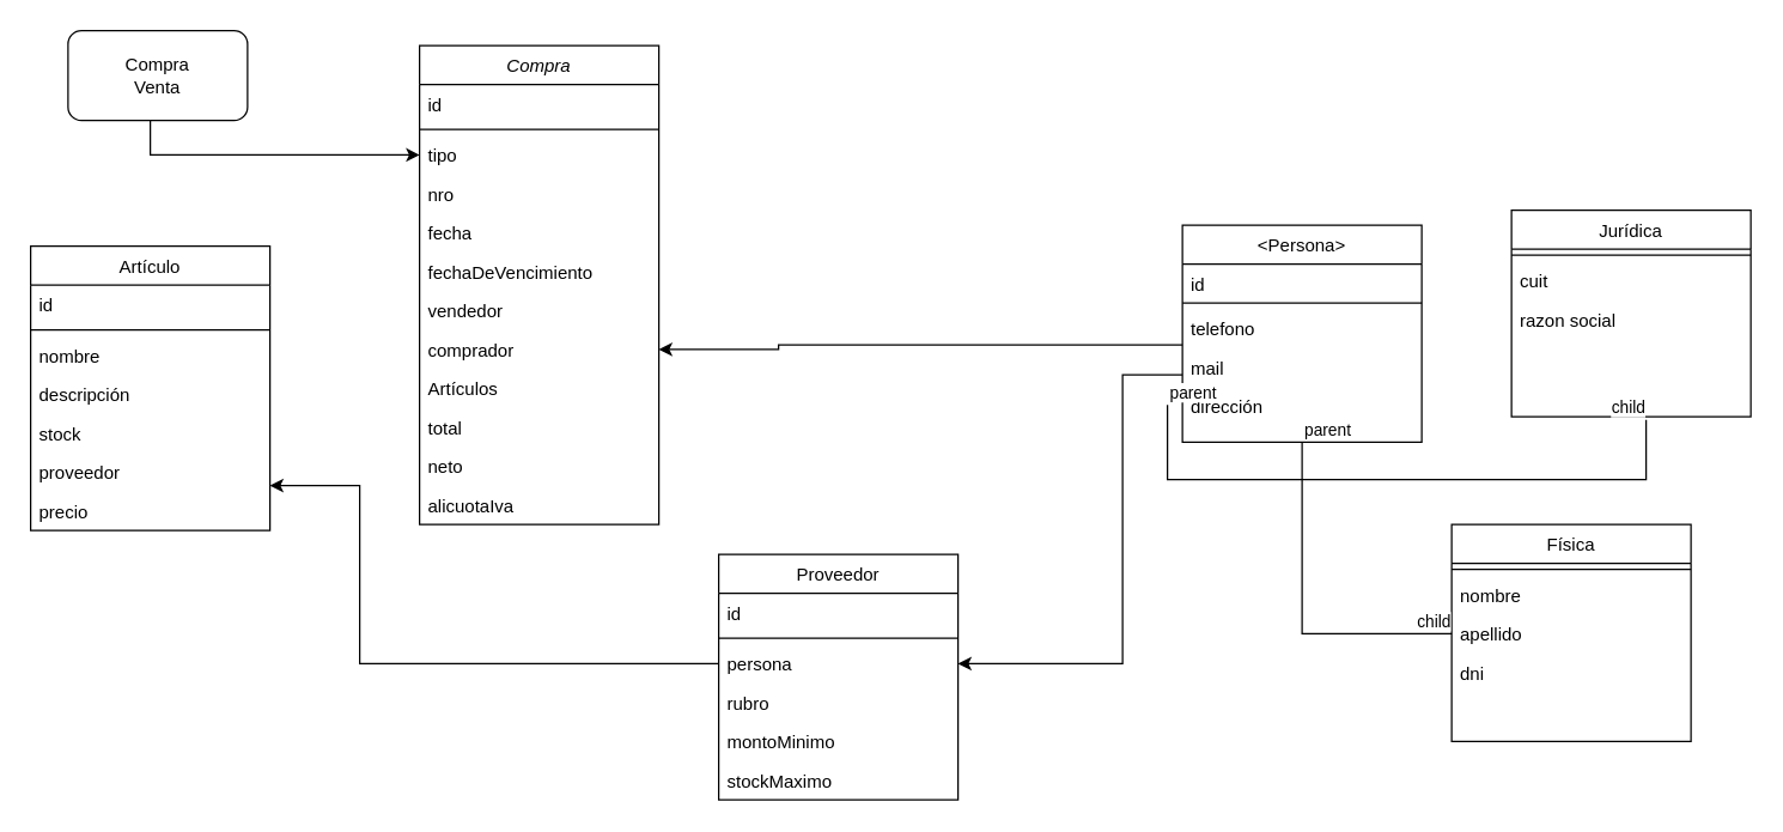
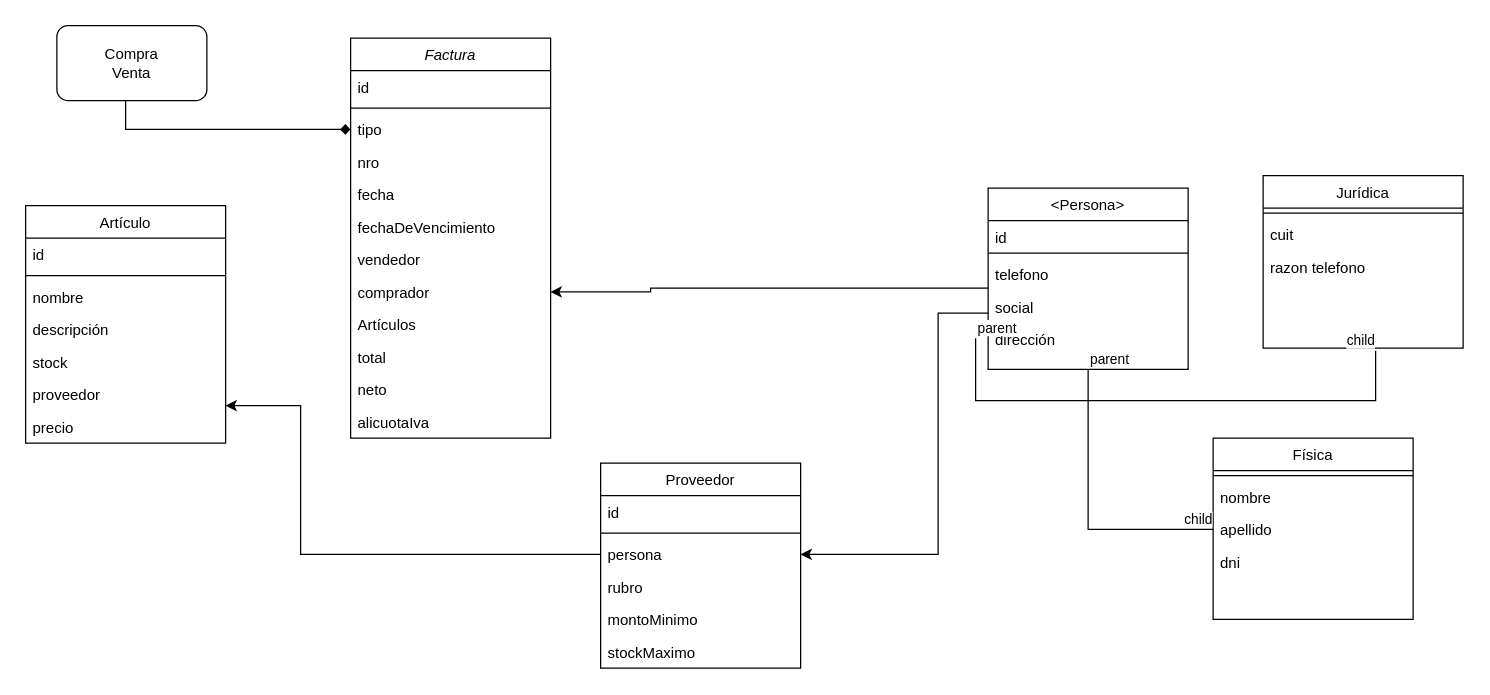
  <mxCell id="0" />
  <mxCell id="1" parent="0" />
- <mxCell id="2" value="Compra" style="swimlane;fontStyle=2;align=center;verticalAlign=top;childLayout=stackLayout;horizontal=1;startSize=26;horizontalStack=0;resizeParent=1;resizeLast=0;collapsible=1;marginBottom=0;rounded=0;shadow=0;strokeWidth=1;" parent="1" vertex="1"><mxGeometry x="280" y="30" width="160" height="320" as="geometry"><mxRectangle x="230" y="140" width="160" height="26" as="alternateBounds" /></mxGeometry></mxCell>
+ <mxCell id="2" value="Factura" style="swimlane;fontStyle=2;align=center;verticalAlign=top;childLayout=stackLayout;horizontal=1;startSize=26;horizontalStack=0;resizeParent=1;resizeLast=0;collapsible=1;marginBottom=0;rounded=0;shadow=0;strokeWidth=1;" parent="1" vertex="1"><mxGeometry x="280" y="30" width="160" height="320" as="geometry"><mxRectangle x="230" y="140" width="160" height="26" as="alternateBounds" /></mxGeometry></mxCell>
  <mxCell id="3" value="id " style="text;align=left;verticalAlign=top;spacingLeft=4;spacingRight=4;overflow=hidden;rotatable=0;points=[[0,0.5],[1,0.5]];portConstraint=eastwest;" parent="2" vertex="1"><mxGeometry y="26" width="160" height="26" as="geometry" /></mxCell>
  <mxCell id="4" value="" style="line;html=1;strokeWidth=1;align=left;verticalAlign=middle;spacingTop=-1;spacingLeft=3;spacingRight=3;rotatable=0;labelPosition=right;points=[];portConstraint=eastwest;" parent="2" vertex="1"><mxGeometry y="52" width="160" height="8" as="geometry" /></mxCell>
  <mxCell id="5" value="tipo" style="text;align=left;verticalAlign=top;spacingLeft=4;spacingRight=4;overflow=hidden;rotatable=0;points=[[0,0.5],[1,0.5]];portConstraint=eastwest;rounded=0;shadow=0;html=0;" parent="2" vertex="1"><mxGeometry y="60" width="160" height="26" as="geometry" /></mxCell>
  <mxCell id="6" value="nro" style="text;align=left;verticalAlign=top;spacingLeft=4;spacingRight=4;overflow=hidden;rotatable=0;points=[[0,0.5],[1,0.5]];portConstraint=eastwest;rounded=0;shadow=0;html=0;" parent="2" vertex="1"><mxGeometry y="86" width="160" height="26" as="geometry" /></mxCell>
  <mxCell id="7" value="fecha" style="text;align=left;verticalAlign=top;spacingLeft=4;spacingRight=4;overflow=hidden;rotatable=0;points=[[0,0.5],[1,0.5]];portConstraint=eastwest;" parent="2" vertex="1"><mxGeometry y="112" width="160" height="26" as="geometry" /></mxCell>
  <mxCell id="8" value="fechaDeVencimiento" style="text;align=left;verticalAlign=top;spacingLeft=4;spacingRight=4;overflow=hidden;rotatable=0;points=[[0,0.5],[1,0.5]];portConstraint=eastwest;rounded=0;shadow=0;html=0;" parent="2" vertex="1"><mxGeometry y="138" width="160" height="26" as="geometry" /></mxCell>
  <mxCell id="9" value="vendedor" style="text;align=left;verticalAlign=top;spacingLeft=4;spacingRight=4;overflow=hidden;rotatable=0;points=[[0,0.5],[1,0.5]];portConstraint=eastwest;rounded=0;shadow=0;html=0;" parent="2" vertex="1"><mxGeometry y="164" width="160" height="26" as="geometry" /></mxCell>
  <mxCell id="10" value="comprador" style="text;align=left;verticalAlign=top;spacingLeft=4;spacingRight=4;overflow=hidden;rotatable=0;points=[[0,0.5],[1,0.5]];portConstraint=eastwest;rounded=0;shadow=0;html=0;" parent="2" vertex="1"><mxGeometry y="190" width="160" height="26" as="geometry" /></mxCell>
  <mxCell id="11" value="Artículos" style="text;align=left;verticalAlign=top;spacingLeft=4;spacingRight=4;overflow=hidden;rotatable=0;points=[[0,0.5],[1,0.5]];portConstraint=eastwest;rounded=0;shadow=0;html=0;" parent="2" vertex="1"><mxGeometry y="216" width="160" height="26" as="geometry" /></mxCell>
  <mxCell id="12" value="total" style="text;align=left;verticalAlign=top;spacingLeft=4;spacingRight=4;overflow=hidden;rotatable=0;points=[[0,0.5],[1,0.5]];portConstraint=eastwest;rounded=0;shadow=0;html=0;" parent="2" vertex="1"><mxGeometry y="242" width="160" height="26" as="geometry" /></mxCell>
  <mxCell id="13" value="neto" style="text;align=left;verticalAlign=top;spacingLeft=4;spacingRight=4;overflow=hidden;rotatable=0;points=[[0,0.5],[1,0.5]];portConstraint=eastwest;rounded=0;shadow=0;html=0;" parent="2" vertex="1"><mxGeometry y="268" width="160" height="26" as="geometry" /></mxCell>
  <mxCell id="14" value="alicuotaIva" style="text;align=left;verticalAlign=top;spacingLeft=4;spacingRight=4;overflow=hidden;rotatable=0;points=[[0,0.5],[1,0.5]];portConstraint=eastwest;rounded=0;shadow=0;html=0;" parent="2" vertex="1"><mxGeometry y="294" width="160" height="26" as="geometry" /></mxCell>
  <mxCell id="15" value="Artículo" style="swimlane;fontStyle=0;align=center;verticalAlign=top;childLayout=stackLayout;horizontal=1;startSize=26;horizontalStack=0;resizeParent=1;resizeLast=0;collapsible=1;marginBottom=0;rounded=0;shadow=0;strokeWidth=1;" parent="1" vertex="1"><mxGeometry x="20" y="164" width="160" height="190" as="geometry"><mxRectangle x="130" y="380" width="160" height="26" as="alternateBounds" /></mxGeometry></mxCell>
  <mxCell id="16" value="id " style="text;align=left;verticalAlign=top;spacingLeft=4;spacingRight=4;overflow=hidden;rotatable=0;points=[[0,0.5],[1,0.5]];portConstraint=eastwest;" parent="15" vertex="1"><mxGeometry y="26" width="160" height="26" as="geometry" /></mxCell>
  <mxCell id="17" value="" style="line;html=1;strokeWidth=1;align=left;verticalAlign=middle;spacingTop=-1;spacingLeft=3;spacingRight=3;rotatable=0;labelPosition=right;points=[];portConstraint=eastwest;" parent="15" vertex="1"><mxGeometry y="52" width="160" height="8" as="geometry" /></mxCell>
  <mxCell id="18" value="nombre" style="text;align=left;verticalAlign=top;spacingLeft=4;spacingRight=4;overflow=hidden;rotatable=0;points=[[0,0.5],[1,0.5]];portConstraint=eastwest;rounded=0;shadow=0;html=0;" parent="15" vertex="1"><mxGeometry y="60" width="160" height="26" as="geometry" /></mxCell>
  <mxCell id="19" value="descripción" style="text;align=left;verticalAlign=top;spacingLeft=4;spacingRight=4;overflow=hidden;rotatable=0;points=[[0,0.5],[1,0.5]];portConstraint=eastwest;" parent="15" vertex="1"><mxGeometry y="86" width="160" height="26" as="geometry" /></mxCell>
  <mxCell id="20" value="stock" style="text;align=left;verticalAlign=top;spacingLeft=4;spacingRight=4;overflow=hidden;rotatable=0;points=[[0,0.5],[1,0.5]];portConstraint=eastwest;" parent="15" vertex="1"><mxGeometry y="112" width="160" height="26" as="geometry" /></mxCell>
  <mxCell id="21" value="proveedor" style="text;align=left;verticalAlign=top;spacingLeft=4;spacingRight=4;overflow=hidden;rotatable=0;points=[[0,0.5],[1,0.5]];portConstraint=eastwest;" vertex="1" parent="15"><mxGeometry y="138" width="160" height="26" as="geometry" /></mxCell>
  <mxCell id="22" value="precio" style="text;align=left;verticalAlign=top;spacingLeft=4;spacingRight=4;overflow=hidden;rotatable=0;points=[[0,0.5],[1,0.5]];portConstraint=eastwest;" parent="15" vertex="1"><mxGeometry y="164" width="160" height="26" as="geometry" /></mxCell>
  <mxCell id="23" value="Física" style="swimlane;fontStyle=0;align=center;verticalAlign=top;childLayout=stackLayout;horizontal=1;startSize=26;horizontalStack=0;resizeParent=1;resizeLast=0;collapsible=1;marginBottom=0;rounded=0;shadow=0;strokeWidth=1;" parent="1" vertex="1"><mxGeometry x="970" y="350" width="160" height="145" as="geometry"><mxRectangle x="340" y="380" width="170" height="26" as="alternateBounds" /></mxGeometry></mxCell>
  <mxCell id="24" value="" style="line;html=1;strokeWidth=1;align=left;verticalAlign=middle;spacingTop=-1;spacingLeft=3;spacingRight=3;rotatable=0;labelPosition=right;points=[];portConstraint=eastwest;" parent="23" vertex="1"><mxGeometry y="26" width="160" height="8" as="geometry" /></mxCell>
  <mxCell id="25" value="nombre" style="text;align=left;verticalAlign=top;spacingLeft=4;spacingRight=4;overflow=hidden;rotatable=0;points=[[0,0.5],[1,0.5]];portConstraint=eastwest;" parent="23" vertex="1"><mxGeometry y="34" width="160" height="26" as="geometry" /></mxCell>
  <mxCell id="26" value="apellido" style="text;align=left;verticalAlign=top;spacingLeft=4;spacingRight=4;overflow=hidden;rotatable=0;points=[[0,0.5],[1,0.5]];portConstraint=eastwest;" parent="23" vertex="1"><mxGeometry y="60" width="160" height="26" as="geometry" /></mxCell>
  <mxCell id="27" value="dni" style="text;align=left;verticalAlign=top;spacingLeft=4;spacingRight=4;overflow=hidden;rotatable=0;points=[[0,0.5],[1,0.5]];portConstraint=eastwest;" vertex="1" parent="23"><mxGeometry y="86" width="160" height="26" as="geometry" /></mxCell>
  <mxCell id="28" style="edgeStyle=orthogonalEdgeStyle;rounded=0;orthogonalLoop=1;jettySize=auto;html=1;" edge="1" parent="1" source="30" target="10"><mxGeometry relative="1" as="geometry"><Array as="points"><mxPoint x="520" y="230" /><mxPoint x="520" y="233" /></Array></mxGeometry></mxCell>
  <mxCell id="29" style="edgeStyle=orthogonalEdgeStyle;rounded=0;orthogonalLoop=1;jettySize=auto;html=1;" edge="1" parent="1" source="30" target="46"><mxGeometry relative="1" as="geometry"><Array as="points"><mxPoint x="750" y="250" /><mxPoint x="750" y="443" /></Array></mxGeometry></mxCell>
  <mxCell id="30" value="&lt;Persona&gt;" style="swimlane;fontStyle=0;align=center;verticalAlign=top;childLayout=stackLayout;horizontal=1;startSize=26;horizontalStack=0;resizeParent=1;resizeLast=0;collapsible=1;marginBottom=0;rounded=0;shadow=0;strokeWidth=1;" vertex="1" parent="1"><mxGeometry x="790" y="150" width="160" height="145" as="geometry"><mxRectangle x="340" y="380" width="170" height="26" as="alternateBounds" /></mxGeometry></mxCell>
  <mxCell id="31" value="id" style="text;align=left;verticalAlign=top;spacingLeft=4;spacingRight=4;overflow=hidden;rotatable=0;points=[[0,0.5],[1,0.5]];portConstraint=eastwest;" vertex="1" parent="30"><mxGeometry y="26" width="160" height="22" as="geometry" /></mxCell>
  <mxCell id="32" value="" style="line;html=1;strokeWidth=1;align=left;verticalAlign=middle;spacingTop=-1;spacingLeft=3;spacingRight=3;rotatable=0;labelPosition=right;points=[];portConstraint=eastwest;" vertex="1" parent="30"><mxGeometry y="48" width="160" height="8" as="geometry" /></mxCell>
  <mxCell id="33" value="telefono" style="text;align=left;verticalAlign=top;spacingLeft=4;spacingRight=4;overflow=hidden;rotatable=0;points=[[0,0.5],[1,0.5]];portConstraint=eastwest;" vertex="1" parent="30"><mxGeometry y="56" width="160" height="26" as="geometry" /></mxCell>
- <mxCell id="34" value="mail" style="text;align=left;verticalAlign=top;spacingLeft=4;spacingRight=4;overflow=hidden;rotatable=0;points=[[0,0.5],[1,0.5]];portConstraint=eastwest;" vertex="1" parent="30"><mxGeometry y="82" width="160" height="26" as="geometry" /></mxCell>
+ <mxCell id="34" value="social" style="text;align=left;verticalAlign=top;spacingLeft=4;spacingRight=4;overflow=hidden;rotatable=0;points=[[0,0.5],[1,0.5]];portConstraint=eastwest;" vertex="1" parent="30"><mxGeometry y="82" width="160" height="26" as="geometry" /></mxCell>
  <mxCell id="35" value="dirección" style="text;align=left;verticalAlign=top;spacingLeft=4;spacingRight=4;overflow=hidden;rotatable=0;points=[[0,0.5],[1,0.5]];portConstraint=eastwest;" vertex="1" parent="30"><mxGeometry y="108" width="160" height="26" as="geometry" /></mxCell>
- <mxCell id="36" style="edgeStyle=orthogonalEdgeStyle;rounded=0;orthogonalLoop=1;jettySize=auto;html=1;entryX=0;entryY=0.5;entryDx=0;entryDy=0;" edge="1" parent="1" source="37" target="5"><mxGeometry relative="1" as="geometry"><Array as="points"><mxPoint x="100" y="103" /></Array></mxGeometry></mxCell>
+ <mxCell id="36" style="edgeStyle=orthogonalEdgeStyle;rounded=0;orthogonalLoop=1;jettySize=auto;html=1;entryX=0;entryY=0.5;entryDx=0;entryDy=0;endArrow=diamond;" edge="1" parent="1" source="37" target="5"><mxGeometry relative="1" as="geometry"><Array as="points"><mxPoint x="100" y="103" /></Array></mxGeometry></mxCell>
  <mxCell id="37" value="Compra&lt;br&gt;Venta" style="rounded=1;whiteSpace=wrap;html=1;" vertex="1" parent="1"><mxGeometry x="45" y="20" width="120" height="60" as="geometry" /></mxCell>
  <mxCell id="38" value="Jurídica" style="swimlane;fontStyle=0;align=center;verticalAlign=top;childLayout=stackLayout;horizontal=1;startSize=26;horizontalStack=0;resizeParent=1;resizeLast=0;collapsible=1;marginBottom=0;rounded=0;shadow=0;strokeWidth=1;" vertex="1" parent="1"><mxGeometry x="1010" y="140" width="160" height="138" as="geometry"><mxRectangle x="340" y="380" width="170" height="26" as="alternateBounds" /></mxGeometry></mxCell>
  <mxCell id="39" value="" style="line;html=1;strokeWidth=1;align=left;verticalAlign=middle;spacingTop=-1;spacingLeft=3;spacingRight=3;rotatable=0;labelPosition=right;points=[];portConstraint=eastwest;" vertex="1" parent="38"><mxGeometry y="26" width="160" height="8" as="geometry" /></mxCell>
  <mxCell id="40" value="cuit" style="text;align=left;verticalAlign=top;spacingLeft=4;spacingRight=4;overflow=hidden;rotatable=0;points=[[0,0.5],[1,0.5]];portConstraint=eastwest;" vertex="1" parent="38"><mxGeometry y="34" width="160" height="26" as="geometry" /></mxCell>
- <mxCell id="41" value="razon social" style="text;align=left;verticalAlign=top;spacingLeft=4;spacingRight=4;overflow=hidden;rotatable=0;points=[[0,0.5],[1,0.5]];portConstraint=eastwest;" vertex="1" parent="38"><mxGeometry y="60" width="160" height="26" as="geometry" /></mxCell>
+ <mxCell id="41" value="razon telefono" style="text;align=left;verticalAlign=top;spacingLeft=4;spacingRight=4;overflow=hidden;rotatable=0;points=[[0,0.5],[1,0.5]];portConstraint=eastwest;" vertex="1" parent="38"><mxGeometry y="60" width="160" height="26" as="geometry" /></mxCell>
  <mxCell id="42" style="edgeStyle=orthogonalEdgeStyle;rounded=0;orthogonalLoop=1;jettySize=auto;html=1;entryX=1;entryY=-0.154;entryDx=0;entryDy=0;entryPerimeter=0;" edge="1" parent="1" source="43" target="22"><mxGeometry relative="1" as="geometry"><Array as="points"><mxPoint x="240" y="443" /><mxPoint x="240" y="324" /></Array></mxGeometry></mxCell>
  <mxCell id="43" value="Proveedor" style="swimlane;fontStyle=0;align=center;verticalAlign=top;childLayout=stackLayout;horizontal=1;startSize=26;horizontalStack=0;resizeParent=1;resizeLast=0;collapsible=1;marginBottom=0;rounded=0;shadow=0;strokeWidth=1;" vertex="1" parent="1"><mxGeometry x="480" y="370" width="160" height="164" as="geometry"><mxRectangle x="340" y="380" width="170" height="26" as="alternateBounds" /></mxGeometry></mxCell>
  <mxCell id="44" value="id" style="text;align=left;verticalAlign=top;spacingLeft=4;spacingRight=4;overflow=hidden;rotatable=0;points=[[0,0.5],[1,0.5]];portConstraint=eastwest;" vertex="1" parent="43"><mxGeometry y="26" width="160" height="26" as="geometry" /></mxCell>
  <mxCell id="45" value="" style="line;html=1;strokeWidth=1;align=left;verticalAlign=middle;spacingTop=-1;spacingLeft=3;spacingRight=3;rotatable=0;labelPosition=right;points=[];portConstraint=eastwest;" vertex="1" parent="43"><mxGeometry y="52" width="160" height="8" as="geometry" /></mxCell>
  <mxCell id="46" value="persona" style="text;align=left;verticalAlign=top;spacingLeft=4;spacingRight=4;overflow=hidden;rotatable=0;points=[[0,0.5],[1,0.5]];portConstraint=eastwest;rounded=0;shadow=0;html=0;" vertex="1" parent="43"><mxGeometry y="60" width="160" height="26" as="geometry" /></mxCell>
  <mxCell id="47" value="rubro" style="text;align=left;verticalAlign=top;spacingLeft=4;spacingRight=4;overflow=hidden;rotatable=0;points=[[0,0.5],[1,0.5]];portConstraint=eastwest;rounded=0;shadow=0;html=0;" vertex="1" parent="43"><mxGeometry y="86" width="160" height="26" as="geometry" /></mxCell>
  <mxCell id="48" value="montoMinimo" style="text;align=left;verticalAlign=top;spacingLeft=4;spacingRight=4;overflow=hidden;rotatable=0;points=[[0,0.5],[1,0.5]];portConstraint=eastwest;rounded=0;shadow=0;html=0;" vertex="1" parent="43"><mxGeometry y="112" width="160" height="26" as="geometry" /></mxCell>
  <mxCell id="49" value="stockMaximo" style="text;align=left;verticalAlign=top;spacingLeft=4;spacingRight=4;overflow=hidden;rotatable=0;points=[[0,0.5],[1,0.5]];portConstraint=eastwest;rounded=0;shadow=0;html=0;" vertex="1" parent="43"><mxGeometry y="138" width="160" height="26" as="geometry" /></mxCell>
  <mxCell id="50" value="" style="endArrow=none;html=1;edgeStyle=orthogonalEdgeStyle;rounded=0;" edge="1" parent="1"><mxGeometry relative="1" as="geometry"><mxPoint x="780" y="270" as="sourcePoint" /><mxPoint x="1100" y="280" as="targetPoint" /><Array as="points"><mxPoint x="780" y="320" /><mxPoint x="1100" y="320" /></Array></mxGeometry></mxCell>
  <mxCell id="51" value="parent" style="edgeLabel;resizable=0;html=1;align=left;verticalAlign=bottom;" connectable="0" vertex="1" parent="50"><mxGeometry x="-1" relative="1" as="geometry" /></mxCell>
  <mxCell id="52" value="child" style="edgeLabel;resizable=0;html=1;align=right;verticalAlign=bottom;" connectable="0" vertex="1" parent="50"><mxGeometry x="1" relative="1" as="geometry" /></mxCell>
  <mxCell id="53" value="" style="endArrow=none;html=1;edgeStyle=orthogonalEdgeStyle;rounded=0;exitX=0.5;exitY=1;exitDx=0;exitDy=0;entryX=0;entryY=0.5;entryDx=0;entryDy=0;" edge="1" parent="1" source="30" target="26"><mxGeometry relative="1" as="geometry"><mxPoint x="540" y="290" as="sourcePoint" /><mxPoint x="700" y="290" as="targetPoint" /></mxGeometry></mxCell>
  <mxCell id="54" value="parent" style="edgeLabel;resizable=0;html=1;align=left;verticalAlign=bottom;" connectable="0" vertex="1" parent="53"><mxGeometry x="-1" relative="1" as="geometry" /></mxCell>
  <mxCell id="55" value="child" style="edgeLabel;resizable=0;html=1;align=right;verticalAlign=bottom;" connectable="0" vertex="1" parent="53"><mxGeometry x="1" relative="1" as="geometry" /></mxCell>
